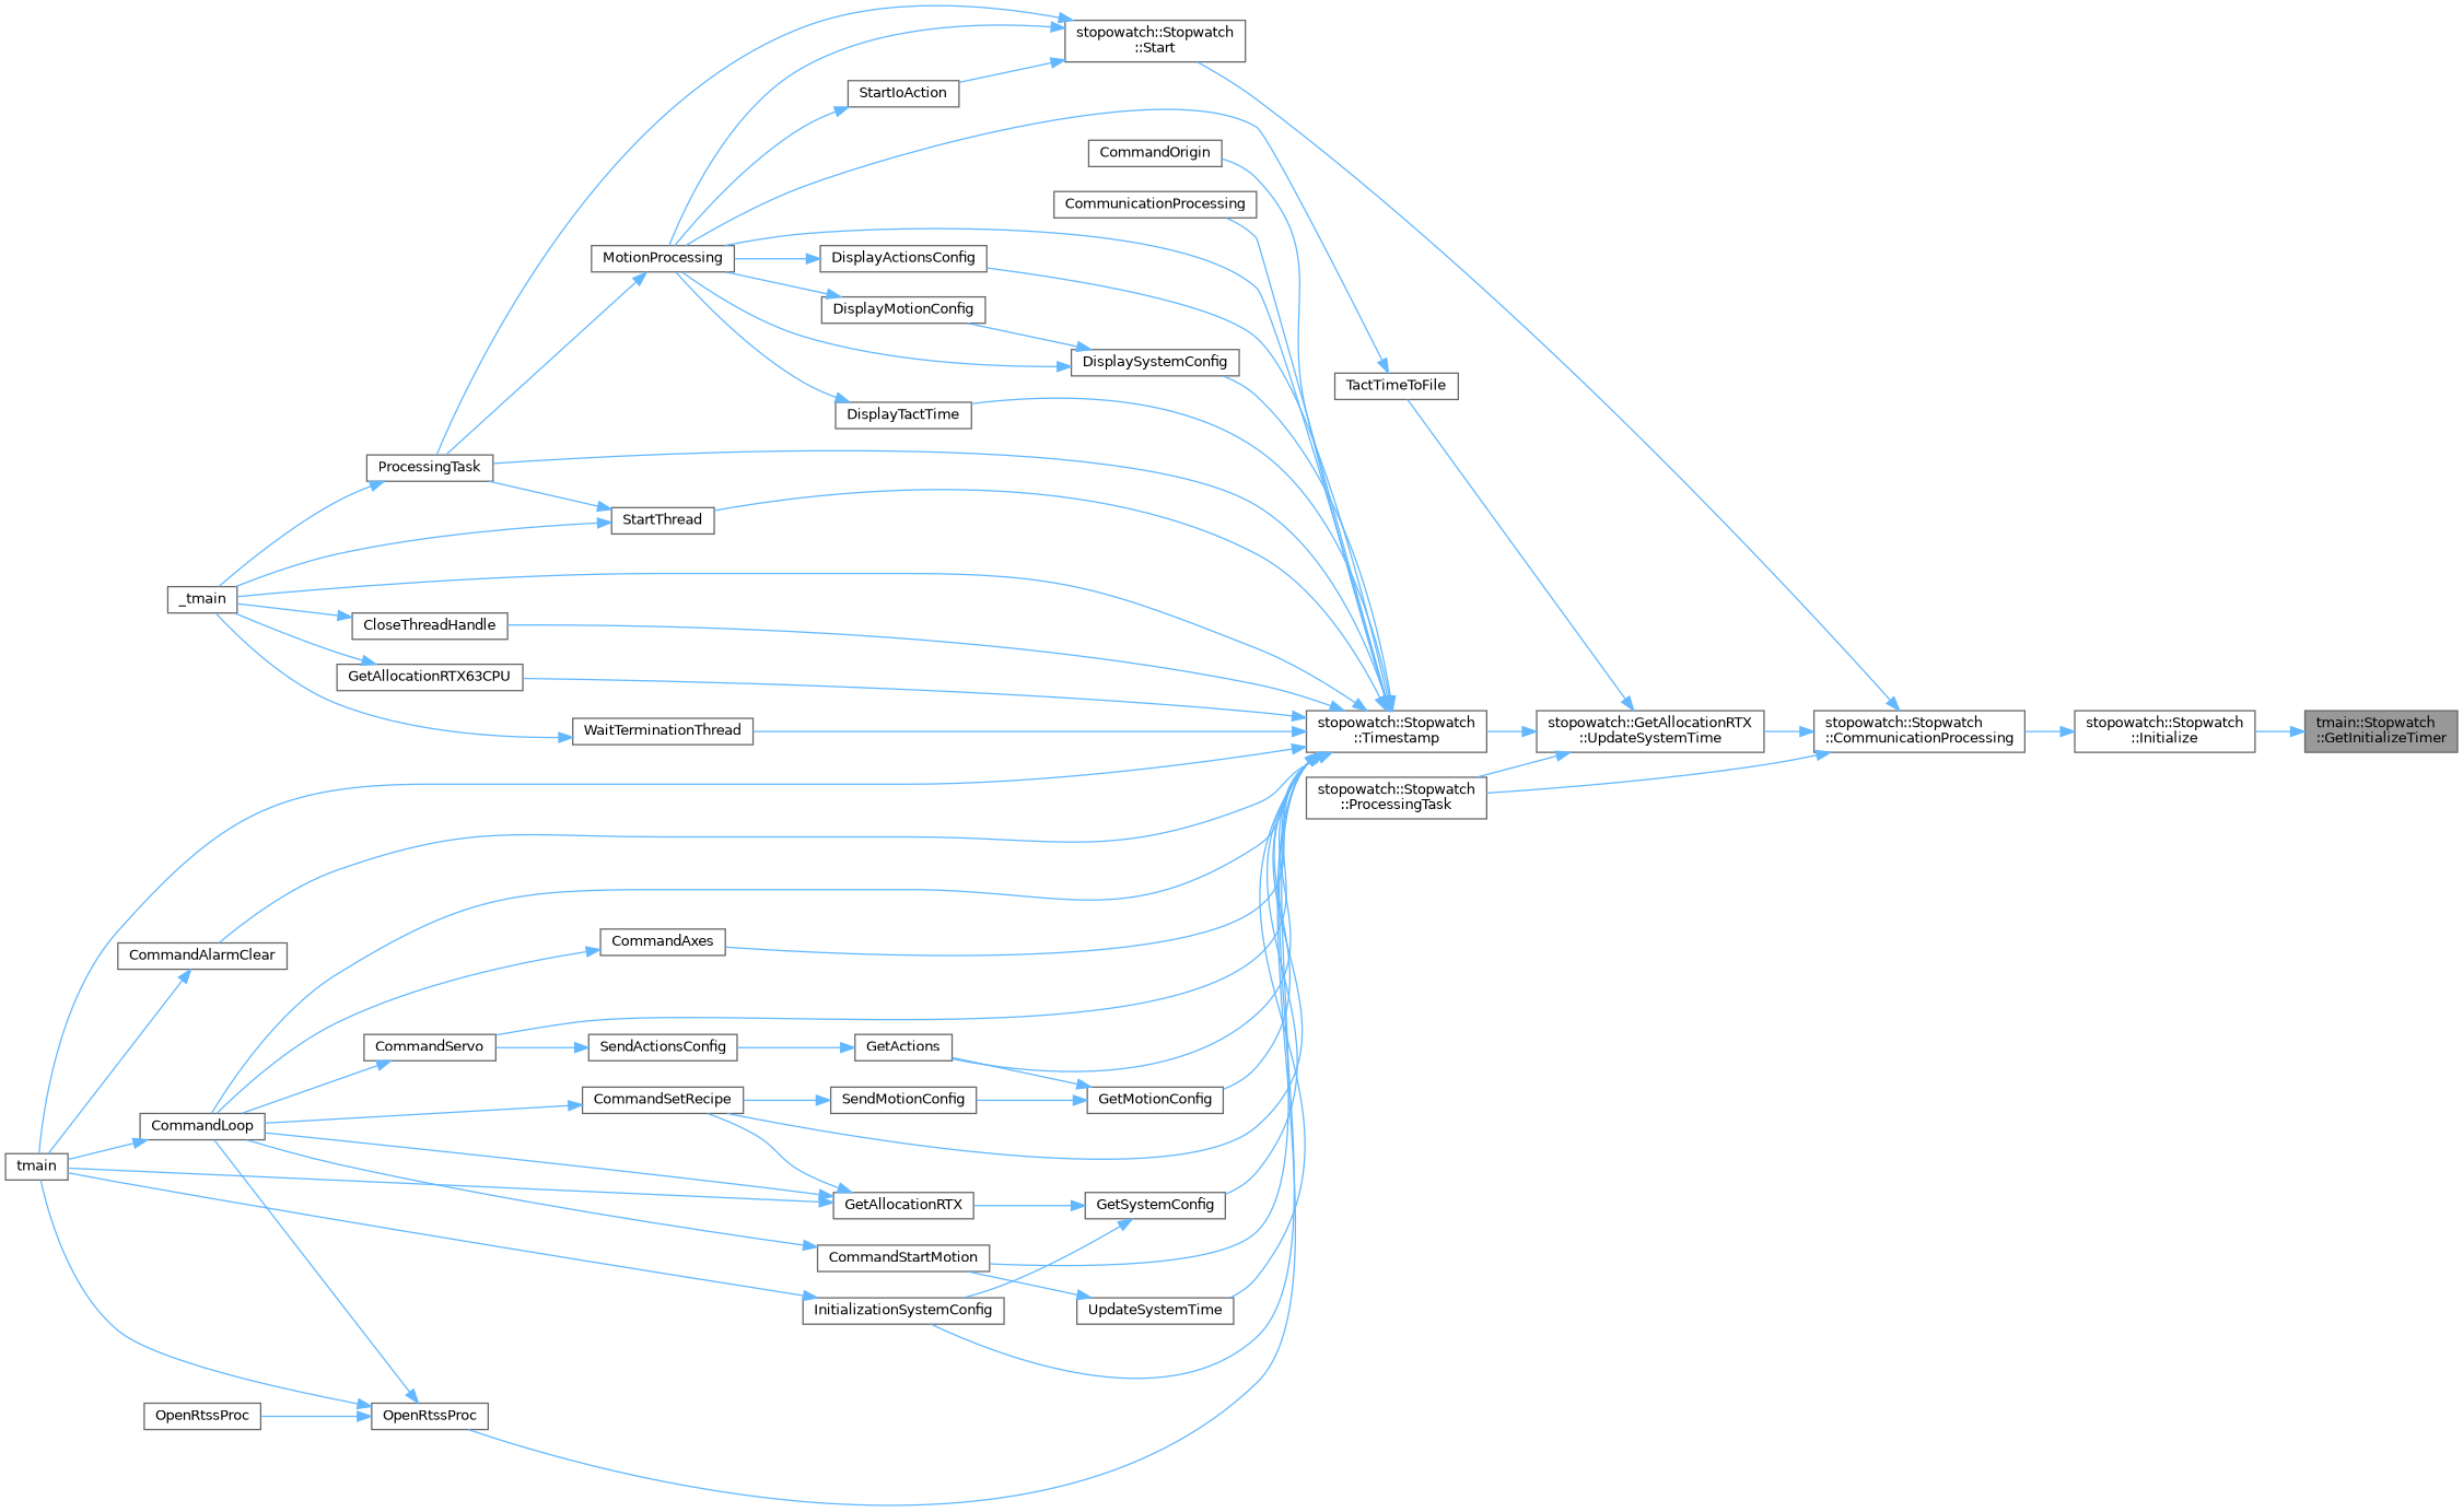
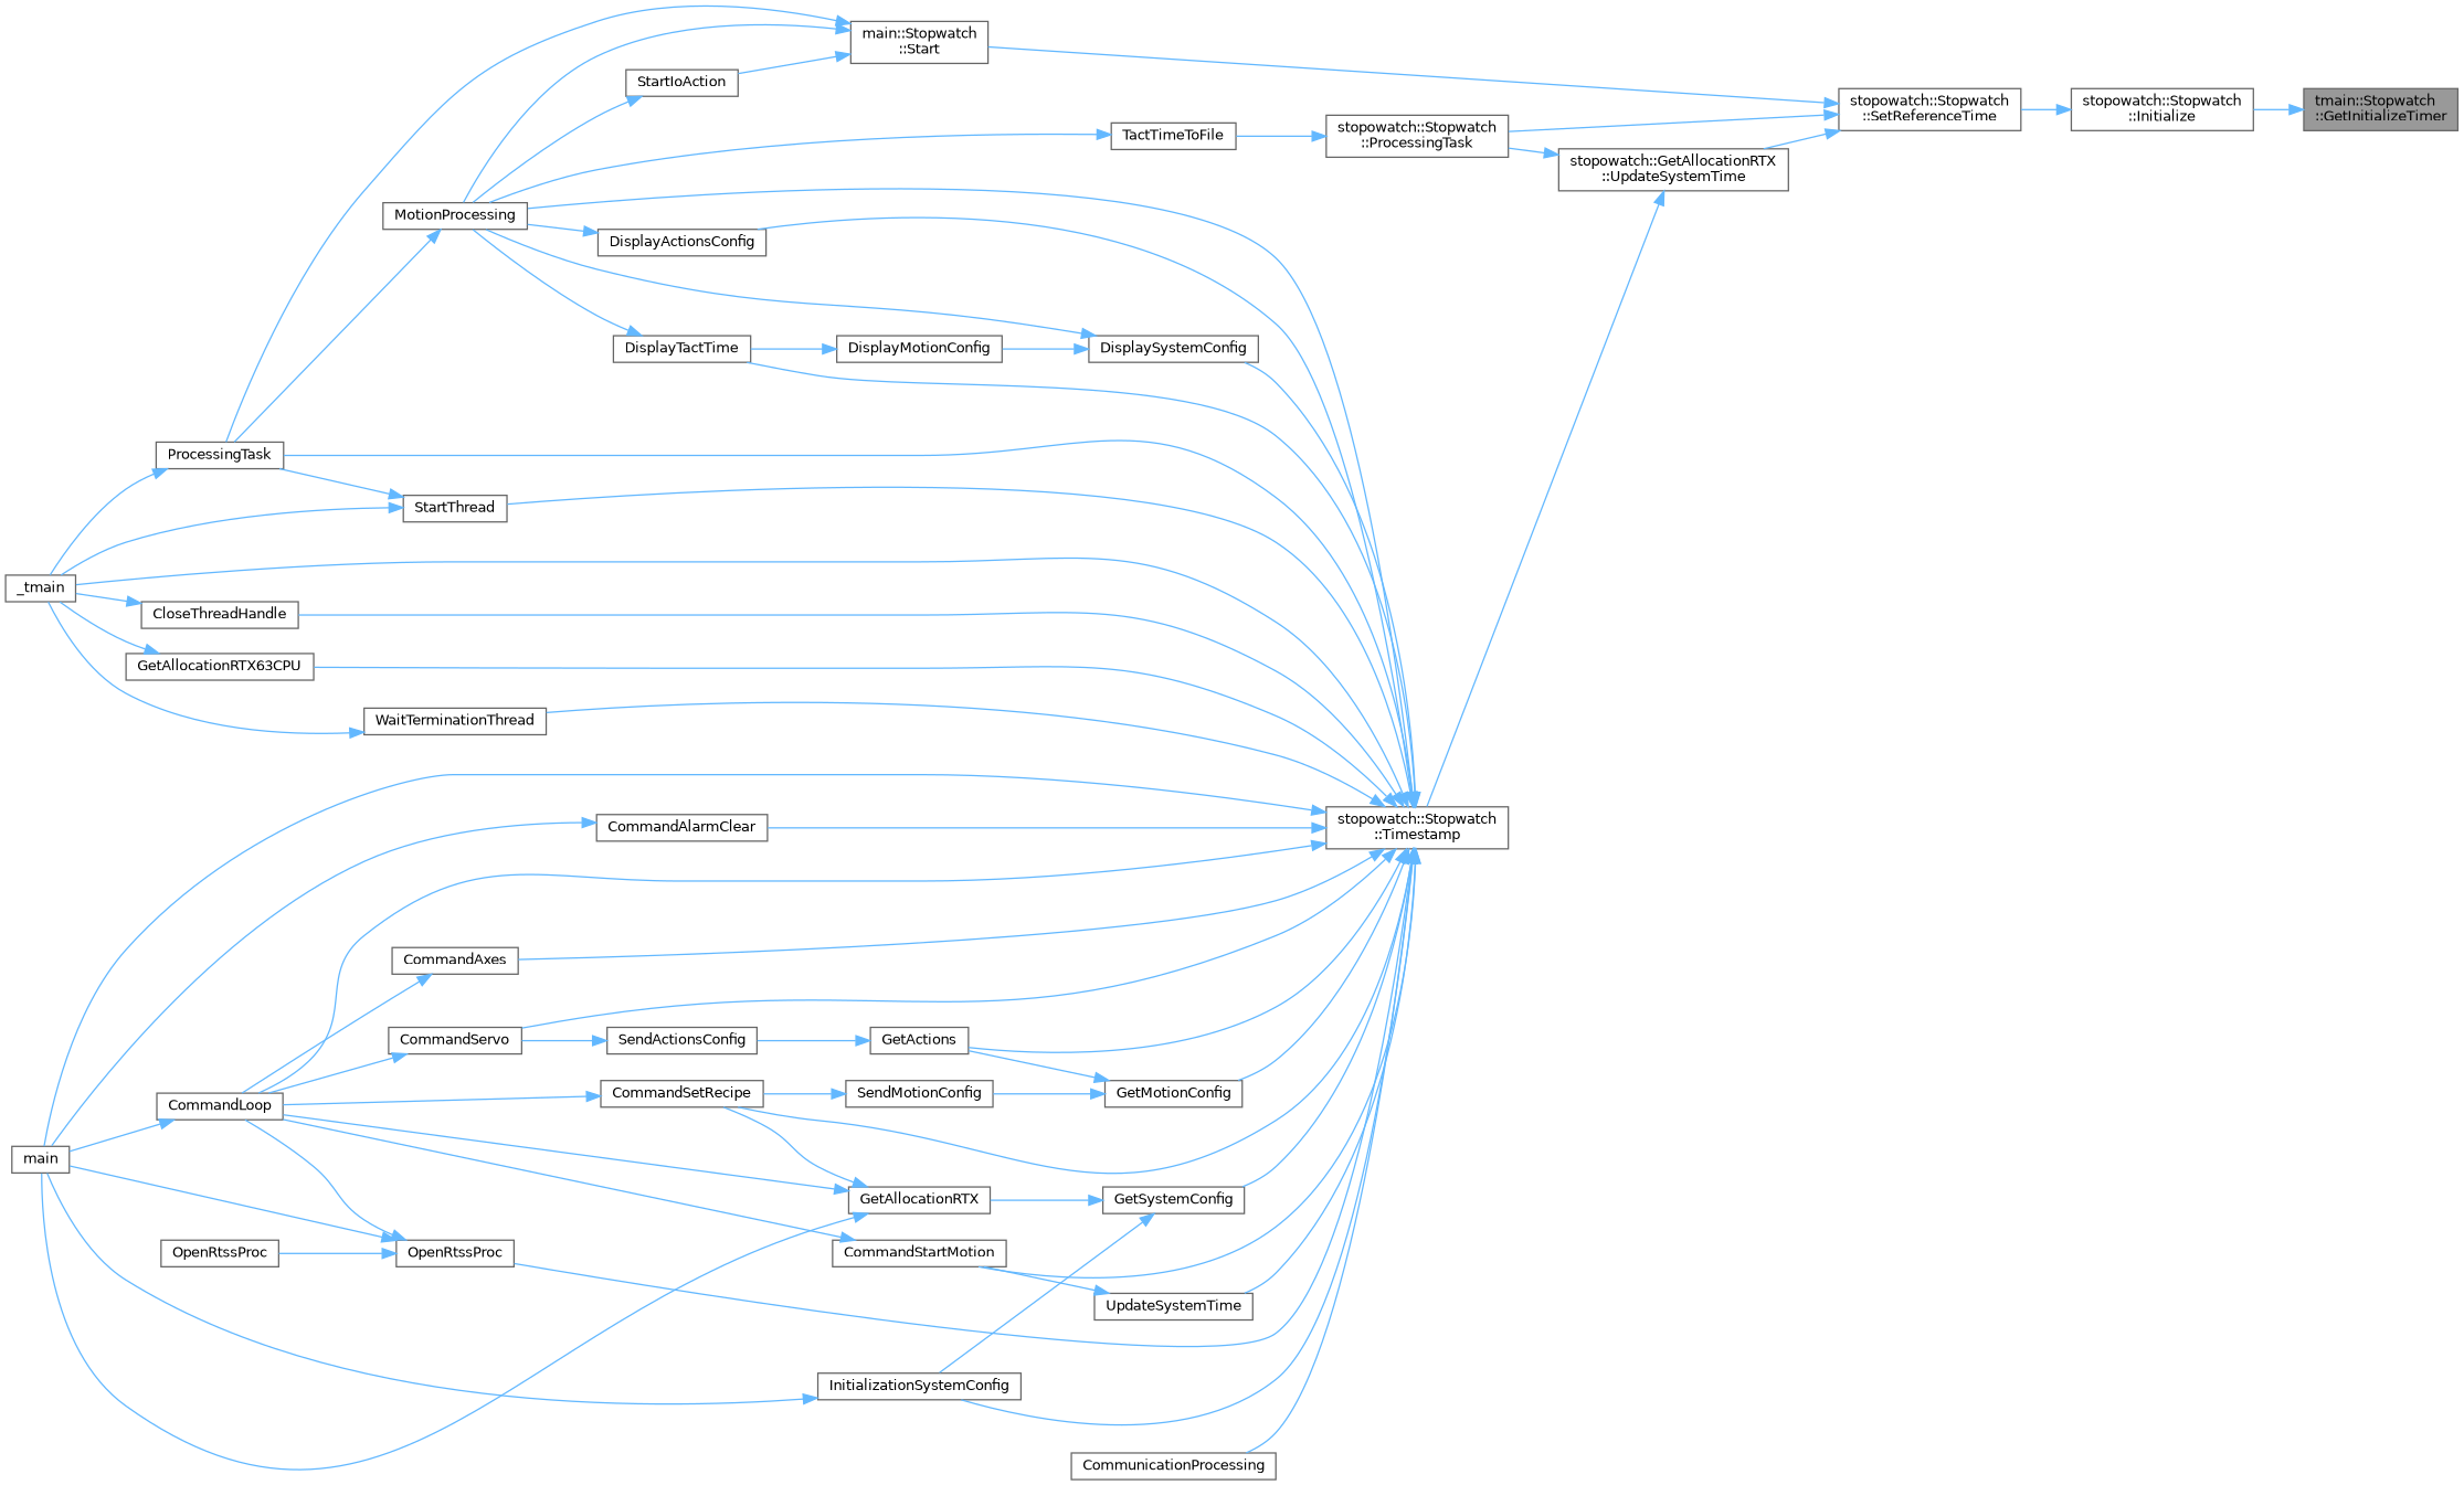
  digraph {
    rankdir=RL
    node [color=grey40 fillcolor=white fontname=Helvetica fontsize=10 shape=box style=filled]
    edge [color=steelblue1 dir=back fontname=Helvetica fontsize=10 labelfontname=Helvetica labelfontsize=10 style=solid]
    n1 [color=gray40 fillcolor=grey60 fontcolor=black height=0.2 label="tmain::Stopwatch\l::GetInitializeTimer" width=0.4]
    n2 [height=0.2 label="stopowatch::Stopwatch\l::Initialize" width=0.4]
-   n3 [height=0.2 label="stopowatch::Stopwatch\l::CommunicationProcessing" width=0.4]
-   n4 [height=0.2 label="stopowatch::Stopwatch\l::Start" width=0.4]
+   n3 [height=0.2 label="stopowatch::Stopwatch\l::SetReferenceTime" width=0.4]
+   n4 [height=0.2 label="main::Stopwatch\l::Start" width=0.4]
    n5 [height=0.2 label="stopowatch::Stopwatch\l::ProcessingTask" width=0.4]
    n6 [height=0.2 label="stopowatch::GetAllocationRTX\l::UpdateSystemTime" width=0.4]
    n7 [height=0.2 label=MotionProcessing width=0.4]
    n8 [height=0.2 label=ProcessingTask width=0.4]
    n9 [height=0.2 label=StartIoAction width=0.4]
    n10 [height=0.2 label=TactTimeToFile width=0.4]
    n11 [height=0.2 label="stopowatch::Stopwatch\l::Timestamp" width=0.4]
    n12 [height=0.2 label=_tmain width=0.4]
    n13 [height=0.2 label=CloseThreadHandle width=0.4]
    n14 [height=0.2 label=CommandAlarmClear width=0.4]
    n15 [height=0.2 label=CommandLoop width=0.4]
-   n16 [height=0.2 label=tmain width=0.4]
+   n16 [height=0.2 label=main width=0.4]
    n17 [height=0.2 label=CommandAxes width=0.4]
-   n18 [height=0.2 label=CommandOrigin width=0.4]
    n19 [height=0.2 label=CommandServo width=0.4]
    n20 [height=0.2 label=CommandSetRecipe width=0.4]
    n21 [height=0.2 label=CommandStartMotion width=0.4]
    n22 [height=0.2 label=CommunicationProcessing width=0.4]
    n23 [height=0.2 label=DisplayActionsConfig width=0.4]
    n24 [height=0.2 label=DisplaySystemConfig width=0.4]
    n25 [height=0.2 label=DisplayTactTime width=0.4]
    n26 [height=0.2 label=GetActions width=0.4]
    n27 [height=0.2 label=GetAllocationRTX63CPU width=0.4]
    n28 [height=0.2 label=GetMotionConfig width=0.4]
    n29 [height=0.2 label=GetSystemConfig width=0.4]
    n30 [height=0.2 label=InitializationSystemConfig width=0.4]
    n31 [height=0.2 label=OpenRtssProc width=0.4]
    n32 [height=0.2 label=UpdateSystemTime width=0.4]
    n33 [height=0.2 label=StartThread width=0.4]
    n34 [height=0.2 label=WaitTerminationThread width=0.4]
    n35 [height=0.2 label=DisplayMotionConfig width=0.4]
    n36 [height=0.2 label=SendActionsConfig width=0.4]
    n37 [height=0.2 label=SendMotionConfig width=0.4]
    n38 [height=0.2 label=GetAllocationRTX width=0.4]
    n39 [height=0.2 label=OpenRtssProc width=0.4]
    n1 -> n2
    n2 -> n3
    n3 -> n4
    n3 -> n5
    n3 -> n6
    n4 -> n7
    n4 -> n8
    n4 -> n9
-   n6 -> n10
+   n5 -> n10
    n6 -> n5
    n6 -> n11
    n7 -> n8
    n8 -> n12
    n9 -> n7
    n10 -> n7
    n11 -> n7
    n11 -> n8
    n11 -> n12
    n11 -> n13
    n11 -> n14
    n11 -> n15
    n11 -> n16
    n11 -> n17
-   n11 -> n18
    n11 -> n19
    n11 -> n20
    n11 -> n21
    n11 -> n22
    n11 -> n23
    n11 -> n24
    n11 -> n25
    n11 -> n26
    n11 -> n27
    n11 -> n28
    n11 -> n29
    n11 -> n30
    n11 -> n31
    n11 -> n32
    n11 -> n33
    n11 -> n34
    n13 -> n12
    n14 -> n16
    n15 -> n16
    n17 -> n15
    n19 -> n15
    n20 -> n15
    n21 -> n15
    n23 -> n7
    n24 -> n7
    n24 -> n35
    n25 -> n7
    n26 -> n36
    n27 -> n12
    n28 -> n26
    n28 -> n37
    n29 -> n30
    n29 -> n38
    n30 -> n16
    n31 -> n15
    n31 -> n16
    n31 -> n39
    n32 -> n21
    n33 -> n8
    n33 -> n12
    n34 -> n12
-   n35 -> n7
+   n35 -> n25
    n36 -> n19
    n37 -> n20
    n38 -> n15
    n38 -> n16
    n38 -> n20
  }
